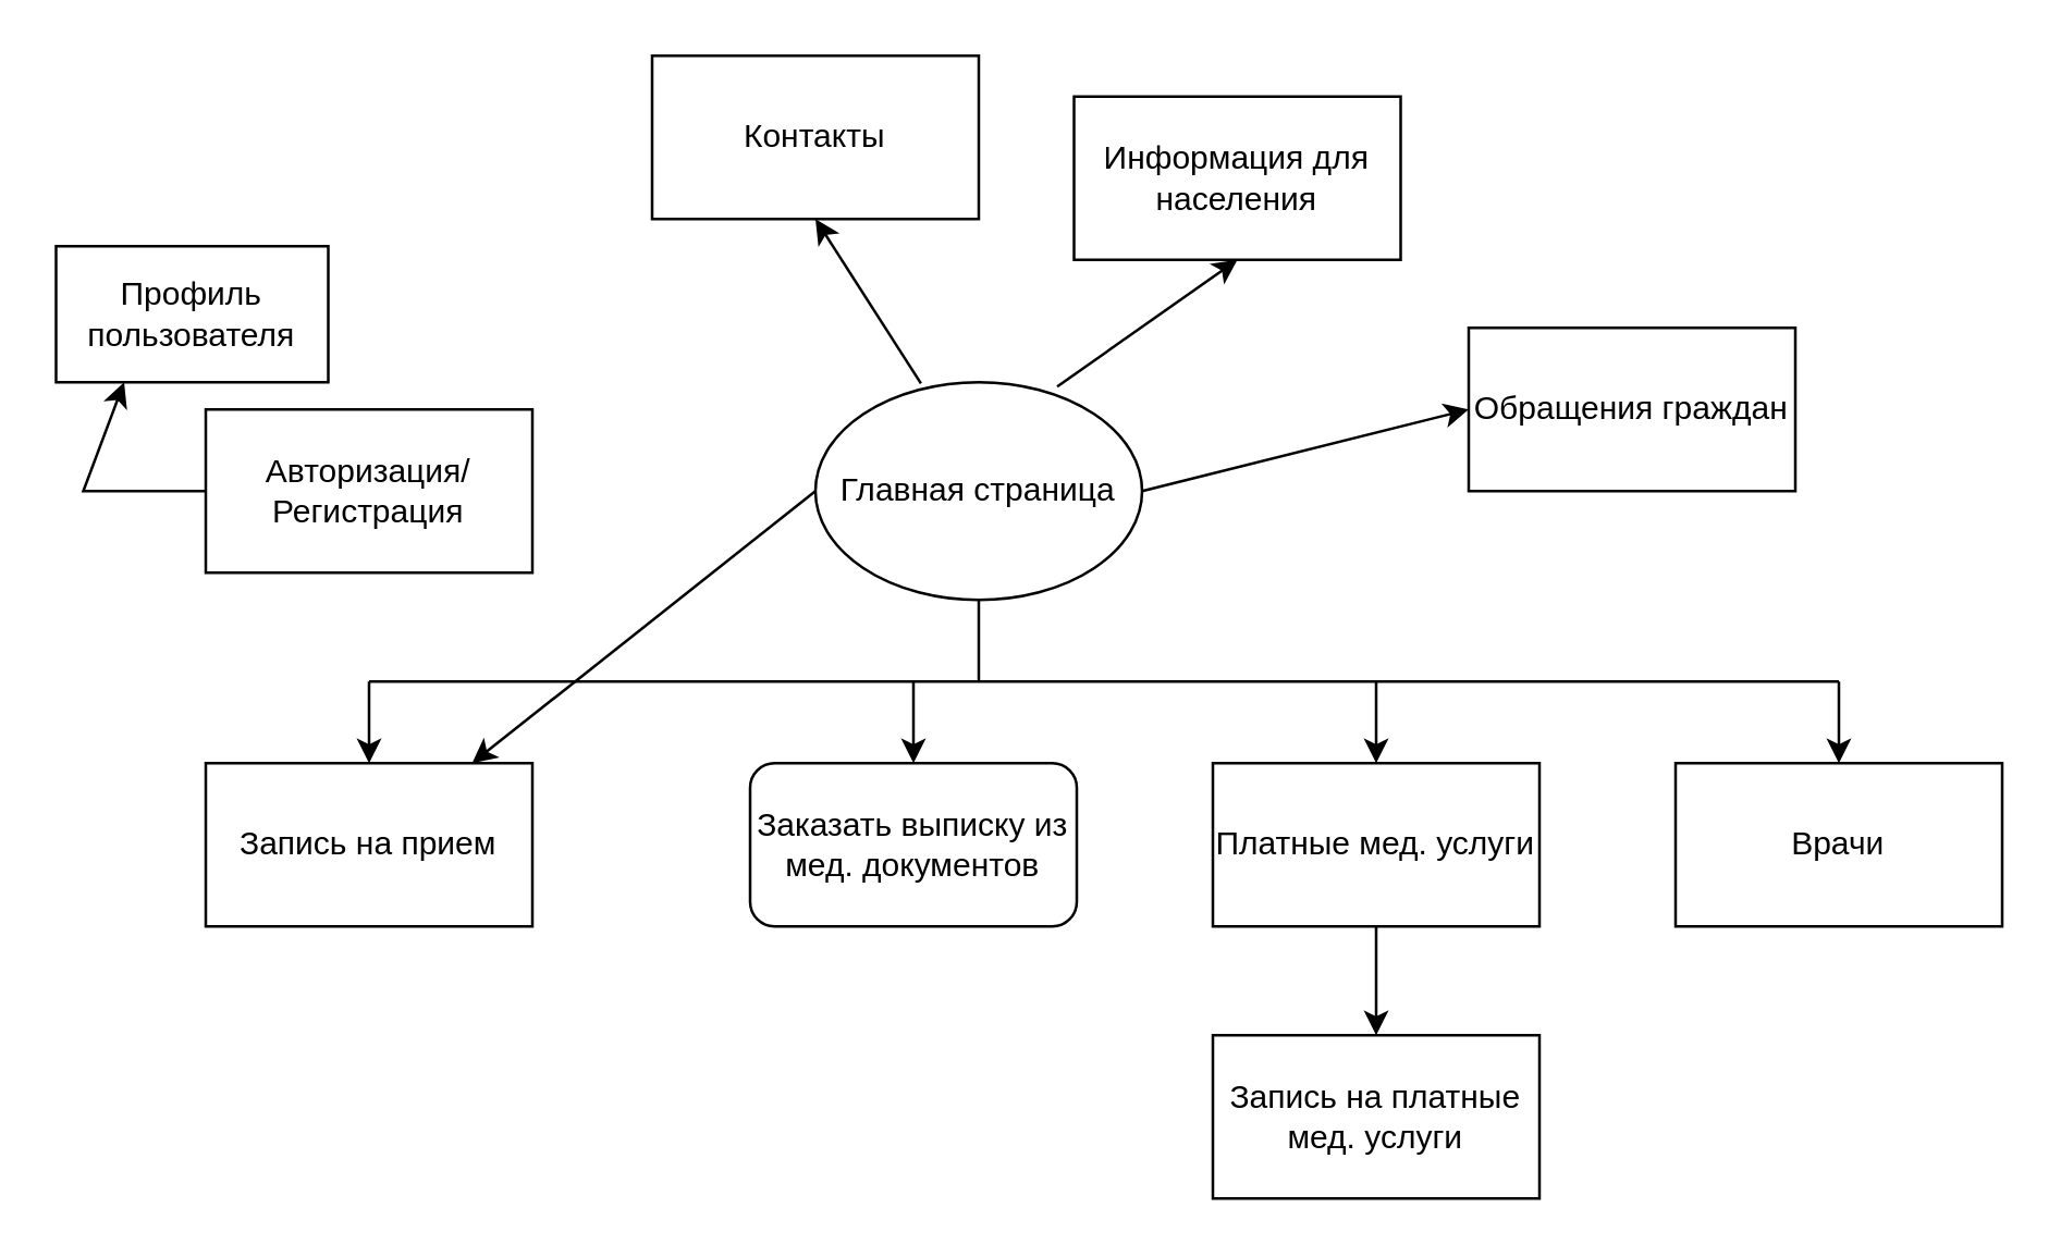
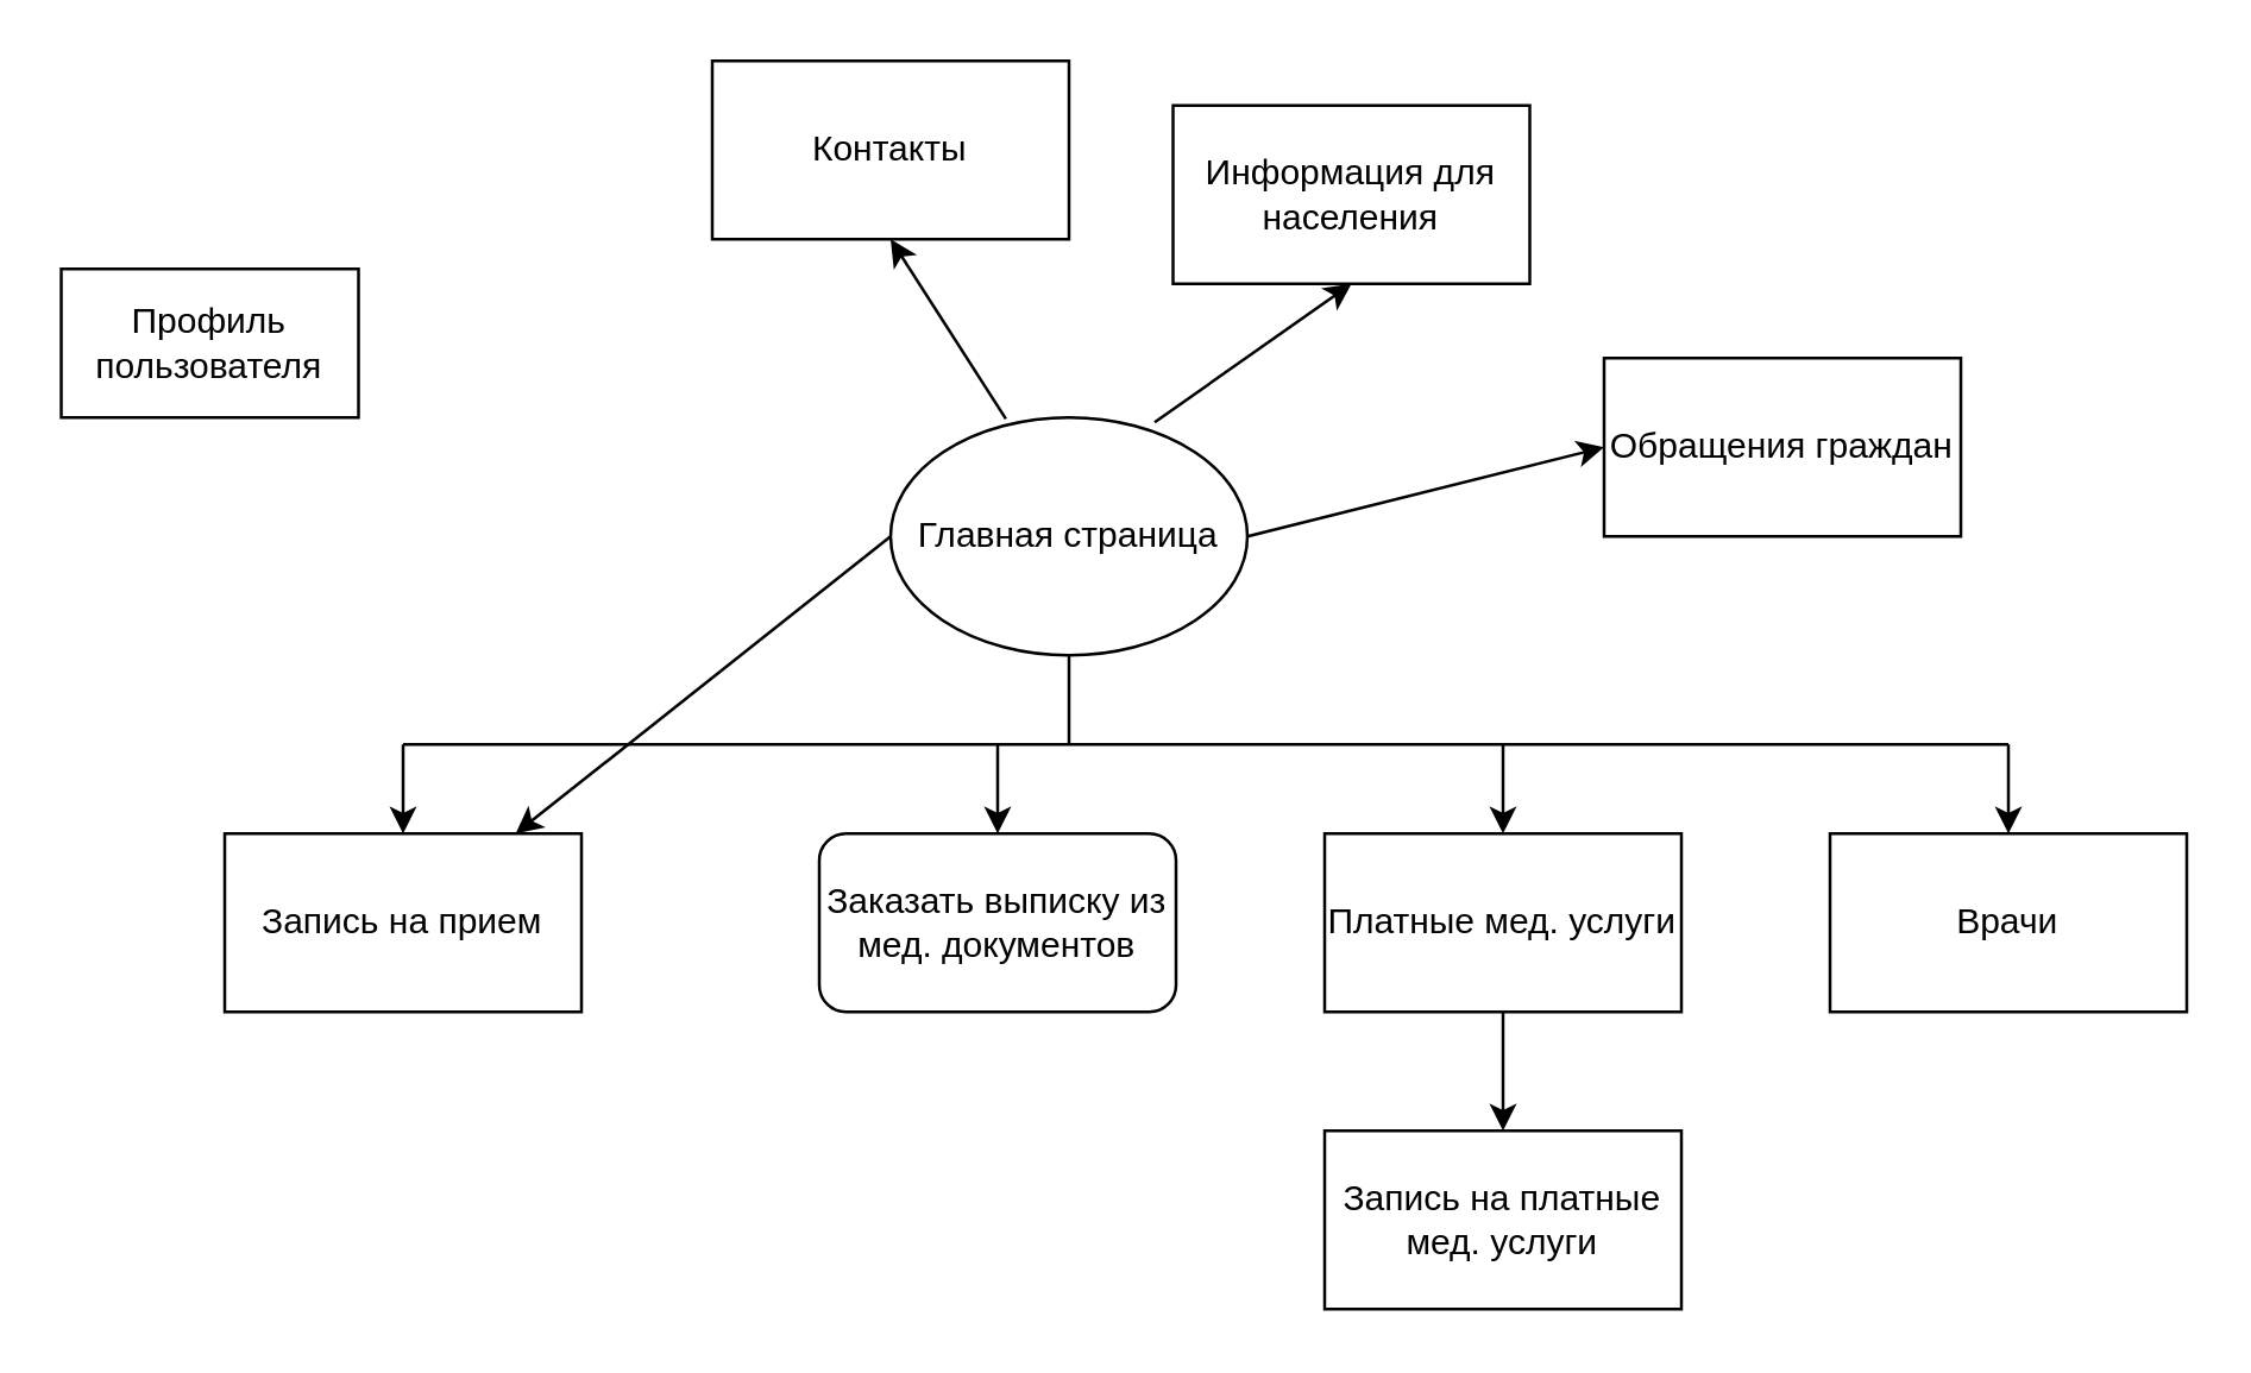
  <mxCell id="0" />
  <mxCell id="1" parent="0" />
  <mxCell id="2" value="Главная страница" style="ellipse;whiteSpace=wrap;html=1;rounded=0;" vertex="1" parent="1"><mxGeometry x="299" y="140" width="120" height="80" as="geometry" /></mxCell>
- <mxCell id="3" value="Авторизация/Регистрация" style="rounded=0;whiteSpace=wrap;html=1;" vertex="1" parent="1"><mxGeometry x="75" y="150" width="120" height="60" as="geometry" /></mxCell>
  <mxCell id="4" value="" style="endArrow=classic;html=1;rounded=0;exitX=0;exitY=0.5;exitDx=0;exitDy=0;" edge="1" parent="1" source="2" target="9"><mxGeometry width="50" height="50" relative="1" as="geometry"><mxPoint x="345" y="340" as="sourcePoint" /><mxPoint x="395" y="290" as="targetPoint" /></mxGeometry></mxCell>
  <mxCell id="5" value="Профиль пользователя" style="rounded=0;whiteSpace=wrap;html=1;" vertex="1" parent="1"><mxGeometry x="20" y="90" width="100" height="50" as="geometry" /></mxCell>
- <mxCell id="6" value="" style="endArrow=classic;html=1;rounded=0;entryX=0.25;entryY=1;entryDx=0;entryDy=0;exitX=0;exitY=0.5;exitDx=0;exitDy=0;" edge="1" parent="1" source="3" target="5"><mxGeometry width="50" height="50" relative="1" as="geometry"><mxPoint x="345" y="340" as="sourcePoint" /><mxPoint x="395" y="290" as="targetPoint" /><Array as="points"><mxPoint x="30" y="180" /></Array></mxGeometry></mxCell>
  <mxCell id="7" value="Заказать выписку из мед. документов" style="whiteSpace=wrap;html=1;rounded=1;" vertex="1" parent="1"><mxGeometry x="275" y="280" width="120" height="60" as="geometry" /></mxCell>
  <mxCell id="8" value="Платные мед. услуги" style="rounded=0;whiteSpace=wrap;html=1;" vertex="1" parent="1"><mxGeometry x="445" y="280" width="120" height="60" as="geometry" /></mxCell>
  <mxCell id="9" value="Запись на прием" style="rounded=0;whiteSpace=wrap;html=1;" vertex="1" parent="1"><mxGeometry x="75" y="280" width="120" height="60" as="geometry" /></mxCell>
  <mxCell id="10" value="Запись на платные мед. услуги" style="rounded=0;whiteSpace=wrap;html=1;" vertex="1" parent="1"><mxGeometry x="445" y="380" width="120" height="60" as="geometry" /></mxCell>
  <mxCell id="11" value="" style="endArrow=classic;html=1;rounded=0;exitX=0.5;exitY=1;exitDx=0;exitDy=0;entryX=0.5;entryY=0;entryDx=0;entryDy=0;" edge="1" parent="1" source="8" target="10"><mxGeometry width="50" height="50" relative="1" as="geometry"><mxPoint x="369" y="430" as="sourcePoint" /><mxPoint x="419" y="380" as="targetPoint" /></mxGeometry></mxCell>
  <mxCell id="12" value="Врачи" style="rounded=0;whiteSpace=wrap;html=1;" vertex="1" parent="1"><mxGeometry x="615" y="280" width="120" height="60" as="geometry" /></mxCell>
  <mxCell id="13" value="Контакты" style="rounded=0;whiteSpace=wrap;html=1;" vertex="1" parent="1"><mxGeometry x="239" y="20" width="120" height="60" as="geometry" /></mxCell>
  <mxCell id="14" value="Информация для населения" style="rounded=0;whiteSpace=wrap;html=1;" vertex="1" parent="1"><mxGeometry x="394" y="35" width="120" height="60" as="geometry" /></mxCell>
  <mxCell id="15" value="" style="endArrow=classic;html=1;rounded=0;entryX=0.5;entryY=1;entryDx=0;entryDy=0;exitX=0.323;exitY=0.006;exitDx=0;exitDy=0;exitPerimeter=0;" edge="1" parent="1" source="2" target="13"><mxGeometry width="50" height="50" relative="1" as="geometry"><mxPoint x="345" y="320" as="sourcePoint" /><mxPoint x="395" y="270" as="targetPoint" /></mxGeometry></mxCell>
  <mxCell id="16" value="" style="endArrow=classic;html=1;rounded=0;entryX=0.5;entryY=1;entryDx=0;entryDy=0;exitX=0.74;exitY=0.02;exitDx=0;exitDy=0;exitPerimeter=0;" edge="1" parent="1" source="2" target="14"><mxGeometry width="50" height="50" relative="1" as="geometry"><mxPoint x="345" y="320" as="sourcePoint" /><mxPoint x="395" y="270" as="targetPoint" /></mxGeometry></mxCell>
  <mxCell id="17" value="" style="endArrow=none;html=1;rounded=0;" edge="1" parent="1"><mxGeometry width="50" height="50" relative="1" as="geometry"><mxPoint x="135" y="250" as="sourcePoint" /><mxPoint x="675" y="250" as="targetPoint" /></mxGeometry></mxCell>
  <mxCell id="18" value="" style="endArrow=none;html=1;rounded=0;entryX=0.5;entryY=1;entryDx=0;entryDy=0;" edge="1" parent="1" target="2"><mxGeometry width="50" height="50" relative="1" as="geometry"><mxPoint x="359" y="250" as="sourcePoint" /><mxPoint x="395" y="270" as="targetPoint" /></mxGeometry></mxCell>
  <mxCell id="19" value="" style="endArrow=classic;html=1;rounded=0;entryX=0.5;entryY=0;entryDx=0;entryDy=0;" edge="1" parent="1" target="9"><mxGeometry width="50" height="50" relative="1" as="geometry"><mxPoint x="135" y="250" as="sourcePoint" /><mxPoint x="395" y="270" as="targetPoint" /></mxGeometry></mxCell>
  <mxCell id="20" value="" style="endArrow=classic;html=1;rounded=0;entryX=0.5;entryY=0;entryDx=0;entryDy=0;" edge="1" parent="1" target="7"><mxGeometry width="50" height="50" relative="1" as="geometry"><mxPoint x="335" y="250" as="sourcePoint" /><mxPoint x="395" y="270" as="targetPoint" /></mxGeometry></mxCell>
  <mxCell id="21" value="" style="endArrow=classic;html=1;rounded=0;entryX=0.5;entryY=0;entryDx=0;entryDy=0;" edge="1" parent="1" target="8"><mxGeometry width="50" height="50" relative="1" as="geometry"><mxPoint x="505" y="250" as="sourcePoint" /><mxPoint x="395" y="270" as="targetPoint" /></mxGeometry></mxCell>
  <mxCell id="22" value="" style="endArrow=classic;html=1;rounded=0;entryX=0.5;entryY=0;entryDx=0;entryDy=0;" edge="1" parent="1" target="12"><mxGeometry width="50" height="50" relative="1" as="geometry"><mxPoint x="675" y="250" as="sourcePoint" /><mxPoint x="395" y="270" as="targetPoint" /></mxGeometry></mxCell>
  <mxCell id="23" value="Обращения граждан" style="rounded=0;whiteSpace=wrap;html=1;" vertex="1" parent="1"><mxGeometry x="539" y="120" width="120" height="60" as="geometry" /></mxCell>
  <mxCell id="24" value="" style="endArrow=classic;html=1;rounded=0;entryX=0;entryY=0.5;entryDx=0;entryDy=0;exitX=1;exitY=0.5;exitDx=0;exitDy=0;" edge="1" parent="1" source="2" target="23"><mxGeometry width="50" height="50" relative="1" as="geometry"><mxPoint x="345" y="320" as="sourcePoint" /><mxPoint x="395" y="270" as="targetPoint" /></mxGeometry></mxCell>
